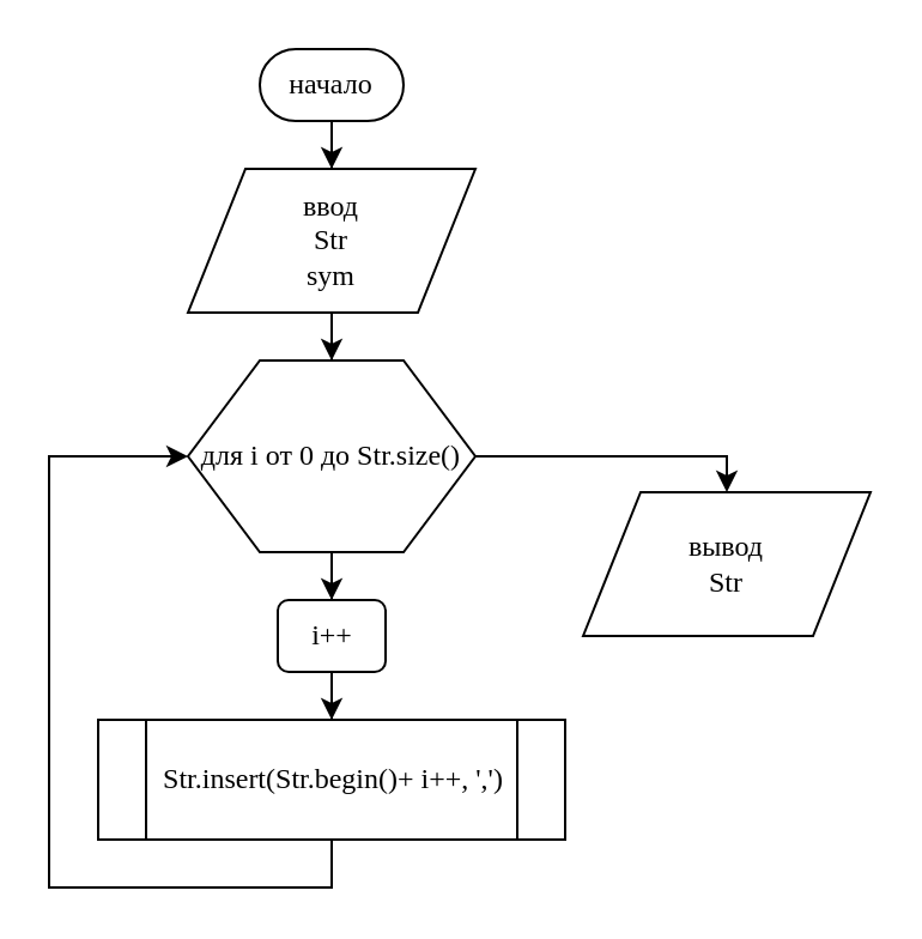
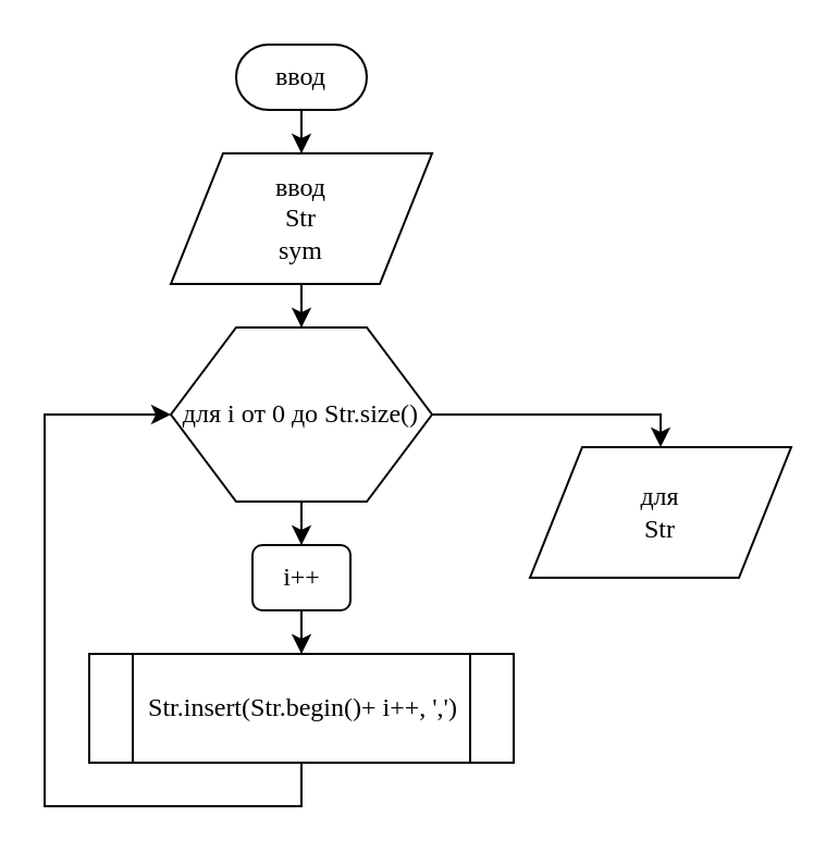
  <mxCell id="0" />
  <mxCell id="1" parent="0" />
  <mxCell id="2" style="edgeStyle=orthogonalEdgeStyle;rounded=0;orthogonalLoop=1;jettySize=auto;html=1;entryX=0.5;entryY=0;entryDx=0;entryDy=0;fontFamily=Times New Roman;" edge="1" parent="1" source="3" target="5"><mxGeometry relative="1" as="geometry" /></mxCell>
- <mxCell id="3" value="начало" style="html=1;shadow=0;dashed=0;shape=mxgraph.bootstrap.roundedButton;align=center;whiteSpace=wrap;fontFamily=Times New Roman;" vertex="1" parent="1"><mxGeometry x="108" width="60" height="30" as="geometry" y="20" /></mxCell>
+ <mxCell id="3" value="ввод" style="html=1;shadow=0;dashed=0;shape=mxgraph.bootstrap.roundedButton;align=center;whiteSpace=wrap;fontFamily=Times New Roman;" vertex="1" parent="1"><mxGeometry x="108" width="60" height="30" as="geometry" y="20" /></mxCell>
  <mxCell id="4" style="edgeStyle=orthogonalEdgeStyle;rounded=0;orthogonalLoop=1;jettySize=auto;html=1;entryX=0.5;entryY=0;entryDx=0;entryDy=0;fontFamily=Times New Roman;" edge="1" parent="1" source="5" target="8"><mxGeometry relative="1" as="geometry" /></mxCell>
  <mxCell id="5" value="ввод&lt;br&gt;Str&lt;br&gt;sym&lt;br&gt;" style="shape=parallelogram;perimeter=parallelogramPerimeter;whiteSpace=wrap;html=1;fontFamily=Times New Roman;" vertex="1" parent="1"><mxGeometry x="78" y="70" width="120" height="60" as="geometry" /></mxCell>
  <mxCell id="6" style="edgeStyle=orthogonalEdgeStyle;rounded=0;orthogonalLoop=1;jettySize=auto;html=1;entryX=0.5;entryY=0;entryDx=0;entryDy=0;fontFamily=Times New Roman;" edge="1" parent="1" source="8" target="10"><mxGeometry relative="1" as="geometry" /></mxCell>
  <mxCell id="7" style="edgeStyle=orthogonalEdgeStyle;rounded=0;orthogonalLoop=1;jettySize=auto;html=1;entryX=0.5;entryY=0;entryDx=0;entryDy=0;fontFamily=Times New Roman;" edge="1" parent="1" source="8" target="13"><mxGeometry relative="1" as="geometry"><Array as="points"><mxPoint x="303" y="190" /></Array></mxGeometry></mxCell>
  <mxCell id="8" value="для i от 0 до Str.size()" style="shape=hexagon;perimeter=hexagonPerimeter2;whiteSpace=wrap;html=1;fontFamily=Times New Roman;" vertex="1" parent="1"><mxGeometry x="78" y="150" width="120" height="80" as="geometry" /></mxCell>
  <mxCell id="9" style="edgeStyle=orthogonalEdgeStyle;rounded=0;orthogonalLoop=1;jettySize=auto;html=1;entryX=0.5;entryY=0;entryDx=0;entryDy=0;fontFamily=Times New Roman;" edge="1" parent="1" source="10" target="12"><mxGeometry relative="1" as="geometry" /></mxCell>
  <mxCell id="10" value="i++" style="whiteSpace=wrap;html=1;fontFamily=Times New Roman;rounded=1;" vertex="1" parent="1"><mxGeometry x="115.5" y="250" width="45" height="30" as="geometry" /></mxCell>
  <mxCell id="11" style="edgeStyle=orthogonalEdgeStyle;rounded=0;orthogonalLoop=1;jettySize=auto;html=1;entryX=0;entryY=0.5;entryDx=0;entryDy=0;fontFamily=Times New Roman;" edge="1" parent="1" source="12" target="8"><mxGeometry relative="1" as="geometry"><Array as="points"><mxPoint x="138" y="370" /><mxPoint x="20" y="370" /><mxPoint x="20" y="190" /></Array></mxGeometry></mxCell>
  <mxCell id="12" value="Str.insert(Str.begin()+ i++, ',')" style="shape=process;whiteSpace=wrap;html=1;backgroundOutline=1;fontFamily=Times New Roman;" vertex="1" parent="1"><mxGeometry x="40.5" y="300" width="195" height="50" as="geometry" /></mxCell>
- <mxCell id="13" value="вывод&lt;br&gt;Str&lt;br&gt;" style="shape=parallelogram;perimeter=parallelogramPerimeter;whiteSpace=wrap;html=1;fontFamily=Times New Roman;" vertex="1" parent="1"><mxGeometry x="243" y="205" width="120" height="60" as="geometry" /></mxCell>
+ <mxCell id="13" value="для&lt;br&gt;Str&lt;br&gt;" style="shape=parallelogram;perimeter=parallelogramPerimeter;whiteSpace=wrap;html=1;fontFamily=Times New Roman;" vertex="1" parent="1"><mxGeometry x="243" y="205" width="120" height="60" as="geometry" /></mxCell>
